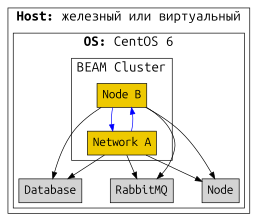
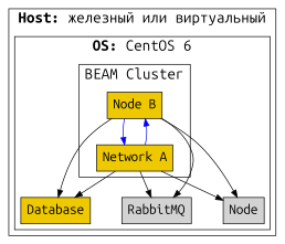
  digraph {
    fontname=UbuntuMono
    fontsize=20
    nodesep=0.6
    node [fontname=UbuntuMono fontsize=18 shape=box style=filled]
    edge [color=black weight=1]
    n1 [fillcolor=gold2 label="Node B"]
    n2 [fillcolor=gold2 label="Network A"]
-   Database
+   Database [fillcolor=gold2]
    RabbitMQ
    n5 [label="Node"]
    subgraph cluster_1 {
      label=<<b>Host:</b> железный или виртуальный>
      subgraph cluster_2 {
        label=<<b>OS:</b> CentOS 6>
        Database
        RabbitMQ
        n5
        subgraph cluster_3 {
          label="BEAM Cluster"
          rank=same
          rankdir=LR
          n1
          n2
        }
      }
    }
    n1 -> n2 [color=blue]
    n1 -> Database
    n1 -> RabbitMQ
    n1 -> n5
    n2 -> n1 [color=blue]
    n2 -> Database
    n2 -> RabbitMQ
    n2 -> n5
  }
